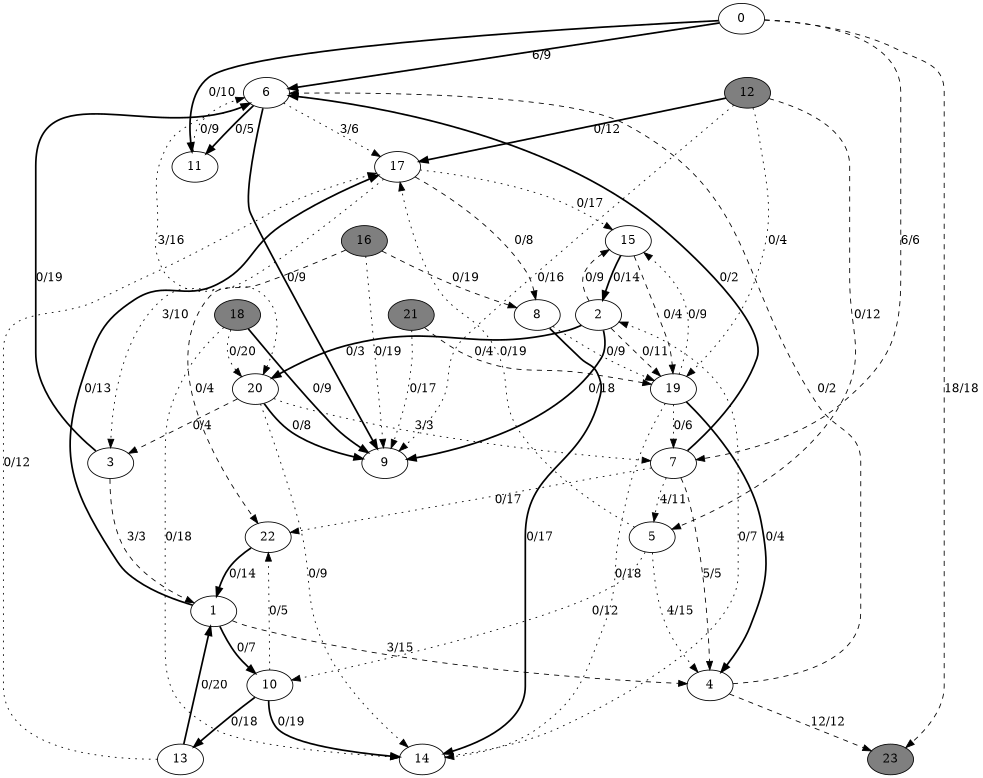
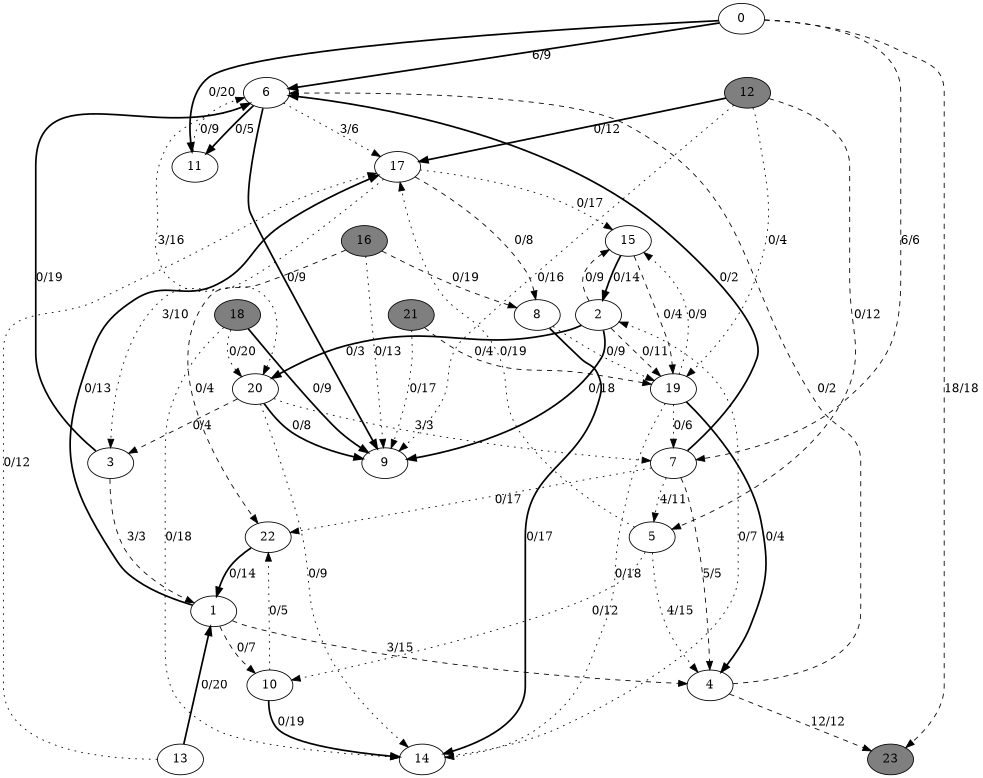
  digraph {
    node [fillcolor=grey100 style=filled]
    edge [style=dotted]
    0
    6
    7
    11
    23 [fillcolor=grey50]
    17
    9
    20
    4
    5
    22
    15
    3
    8
    14
    10
    1
    13
    2
    19
    12 [fillcolor=grey50]
    16 [fillcolor=grey50]
    18 [fillcolor=grey50]
    21 [fillcolor=grey50]
    0 -> 6 [label="6/9" style=bold]
    0 -> 7 [label="6/6" style=dashed]
-   0 -> 11 [label="0/10" style=bold]
+   0 -> 11 [label="0/20" style=bold]
    0 -> 23 [label="18/18" style=dashed]
    6 -> 11 [label="0/5" style=bold]
    6 -> 17 [label="3/6"]
    6 -> 9 [label="0/9" style=bold]
    6 -> 20 [label="3/16"]
    7 -> 6 [label="0/2" style=bold]
    7 -> 4 [label="5/5" style=dashed]
    7 -> 5 [label="4/11"]
    7 -> 22 [label="0/17"]
    11 -> 6 [label="0/9"]
    17 -> 15 [label="0/17"]
    17 -> 3 [label="3/10"]
    17 -> 8 [label="0/8" style=dashed]
    20 -> 7 [label="3/3"]
    20 -> 9 [label="0/8" style=bold]
    20 -> 3 [label="0/4" style=dashed]
    20 -> 14 [label="0/9"]
    4 -> 6 [label="0/2" style=dashed]
    4 -> 23 [label="12/12" style=dashed]
    5 -> 17 [label="0/19"]
    5 -> 4 [label="4/15"]
    5 -> 10 [label="0/12"]
    22 -> 1 [label="0/14" style=bold]
    15 -> 2 [label="0/14" style=bold]
    15 -> 19 [label="0/4" style=dashed]
    3 -> 6 [label="0/19" style=bold]
    3 -> 1 [label="3/3" style=dashed]
    8 -> 14 [label="0/17" style=bold]
    8 -> 19 [label="0/9"]
    14 -> 2 [label="0/7"]
    10 -> 22 [label="0/5"]
    10 -> 14 [label="0/19" style=bold]
-   10 -> 13 [label="0/18" style=bold]
    1 -> 17 [label="0/13" style=bold]
    1 -> 4 [label="3/15" style=dashed]
-   1 -> 10 [label="0/7" style=bold]
+   1 -> 10 [label="0/7" style=dashed]
    13 -> 17 [label="0/12"]
    13 -> 1 [label="0/20" style=bold]
    2 -> 9 [label="0/18" style=bold]
    2 -> 20 [label="0/3" style=bold]
    2 -> 15 [label="0/9" style=dashed]
    2 -> 19 [label="0/11" style=dashed]
    19 -> 7 [label="0/6"]
    19 -> 4 [label="0/4" style=bold]
    19 -> 15 [label="0/9"]
    19 -> 14 [label="0/18"]
    12 -> 17 [label="0/12" style=bold]
    12 -> 9 [label="0/16"]
    12 -> 5 [label="0/12" style=dashed]
    12 -> 19 [label="0/4"]
-   16 -> 9 [label="0/19"]
+   16 -> 9 [label="0/13"]
    16 -> 22 [label="0/4" style=dashed]
    16 -> 8 [label="0/19" style=dashed]
    18 -> 9 [label="0/9" style=bold]
    18 -> 20 [label="0/20"]
    18 -> 14 [label="0/18"]
    21 -> 9 [label="0/17"]
    21 -> 19 [label="0/4" style=dashed]
  }
